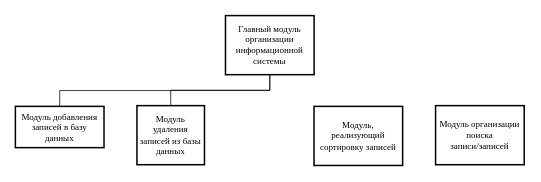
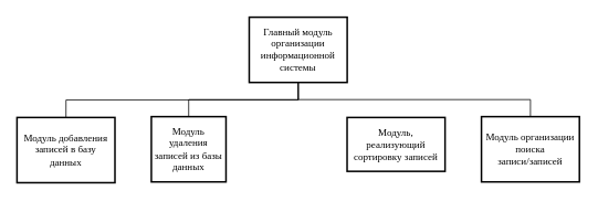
  <mxCell id="0" />
  <mxCell id="1" parent="0" />
  <mxCell id="2" style="edgeStyle=orthogonalEdgeStyle;rounded=0;orthogonalLoop=1;jettySize=auto;html=1;exitX=0.5;exitY=1;exitDx=0;exitDy=0;entryX=0.5;entryY=0;entryDx=0;entryDy=0;endArrow=none;endFill=0;fontFamily=Times New Roman;" edge="1" parent="1" source="5" target="6"><mxGeometry relative="1" as="geometry" /></mxCell>
+ <mxCell id="3" style="edgeStyle=orthogonalEdgeStyle;rounded=0;orthogonalLoop=1;jettySize=auto;html=1;exitX=0.5;exitY=1;exitDx=0;exitDy=0;entryX=0.5;entryY=0;entryDx=0;entryDy=0;endArrow=none;endFill=0;fontFamily=Times New Roman;" edge="1" parent="1" source="5" target="8"><mxGeometry relative="1" as="geometry" /></mxCell>
  <mxCell id="4" style="edgeStyle=orthogonalEdgeStyle;rounded=0;orthogonalLoop=1;jettySize=auto;html=1;exitX=0.5;exitY=1;exitDx=0;exitDy=0;entryX=0.5;entryY=0;entryDx=0;entryDy=0;endArrow=none;endFill=0;fontFamily=Times New Roman;" edge="1" parent="1" source="5" target="9"><mxGeometry relative="1" as="geometry" /></mxCell>
  <mxCell id="5" value="Главный модуль&lt;br&gt;организации&lt;br&gt;информационной системы" style="rounded=0;whiteSpace=wrap;html=1;absoluteArcSize=1;arcSize=14;strokeWidth=2;fontFamily=Times New Roman;" vertex="1" parent="1"><mxGeometry x="300" y="20" width="118.11" height="78.74" as="geometry" /></mxCell>
  <mxCell id="6" value="Модуль удаления записей из базы данных" style="rounded=0;whiteSpace=wrap;html=1;absoluteArcSize=1;arcSize=14;strokeWidth=2;fontFamily=Times New Roman;" vertex="1" parent="1"><mxGeometry x="182" y="140" width="90" height="78.74" as="geometry" /></mxCell>
- <mxCell id="7" value="Модуль,&lt;br&gt;реализующий сортировку записей" style="rounded=0;whiteSpace=wrap;html=1;absoluteArcSize=1;arcSize=14;strokeWidth=2;fontFamily=Times New Roman;" vertex="1" parent="1"><mxGeometry x="418" y="141" width="118.11" height="78.74" as="geometry" /></mxCell>
+ <mxCell id="7" value="Модуль,&lt;br&gt;реализующий сортировку записей" style="rounded=0;whiteSpace=wrap;html=1;absoluteArcSize=1;arcSize=14;strokeWidth=2;fontFamily=Times New Roman;" vertex="1" parent="1"><mxGeometry x="418" y="141" width="118.11" height="65" as="geometry" /></mxCell>
  <mxCell id="8" value="Модуль организации поиска&lt;br&gt;записи/записей" style="rounded=0;whiteSpace=wrap;html=1;absoluteArcSize=1;arcSize=14;strokeWidth=2;fontFamily=Times New Roman;" vertex="1" parent="1"><mxGeometry x="580" y="140" width="118.11" height="78.74" as="geometry" /></mxCell>
- <mxCell id="9" value="Модуль добавления записей в базу&lt;br&gt;данных" style="rounded=0;whiteSpace=wrap;html=1;absoluteArcSize=1;arcSize=14;strokeWidth=2;fontFamily=Times New Roman;" vertex="1" parent="1"><mxGeometry x="20" y="141" width="118.11" height="55" as="geometry" /></mxCell>
+ <mxCell id="9" value="Модуль добавления записей в базу&lt;br&gt;данных" style="rounded=0;whiteSpace=wrap;html=1;absoluteArcSize=1;arcSize=14;strokeWidth=2;fontFamily=Times New Roman;" vertex="1" parent="1"><mxGeometry x="20" y="141" width="118.11" height="78.74" as="geometry" /></mxCell>
